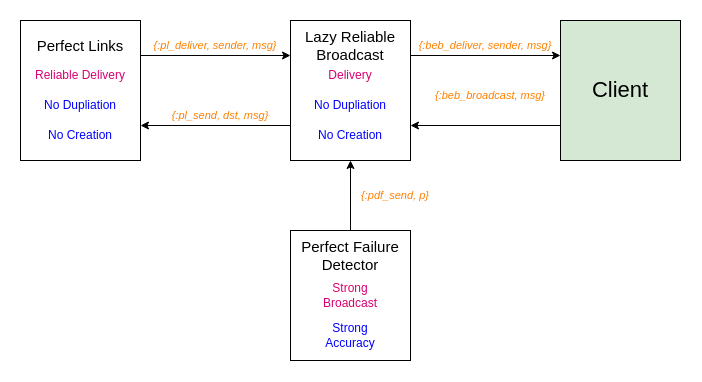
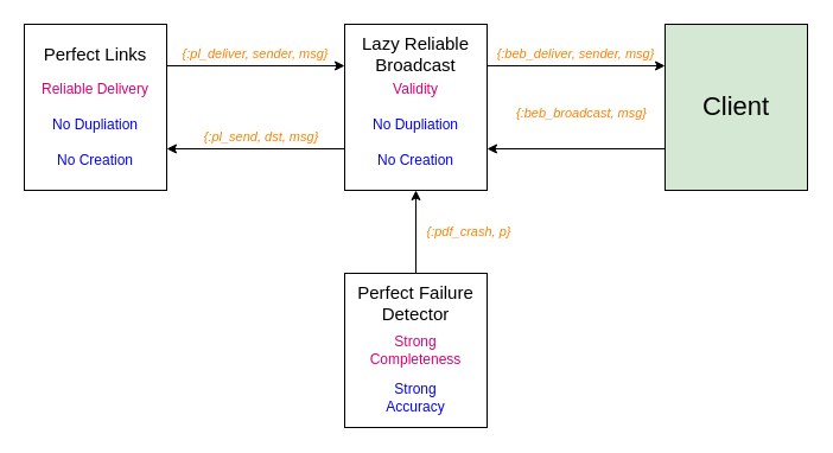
  <mxCell id="0" />
  <mxCell id="1" parent="0" />
  <mxCell id="2" style="edgeStyle=orthogonalEdgeStyle;rounded=0;orthogonalLoop=1;jettySize=auto;html=1;exitX=1;exitY=0.25;exitDx=0;exitDy=0;entryX=0;entryY=0.25;entryDx=0;entryDy=0;fontSize=15;fontColor=#D80073;" edge="1" parent="1" source="3" target="9"><mxGeometry relative="1" as="geometry" /></mxCell>
  <mxCell id="3" value="" style="rounded=0;whiteSpace=wrap;html=1;align=center;" vertex="1" parent="1"><mxGeometry x="20" y="20" width="120" height="140" as="geometry" /></mxCell>
  <mxCell id="4" value="Perfect Links" style="text;html=1;strokeColor=none;fillColor=none;align=center;verticalAlign=middle;whiteSpace=wrap;rounded=0;fontSize=15;" vertex="1" parent="1"><mxGeometry x="20" y="30" width="120" height="30" as="geometry" /></mxCell>
  <mxCell id="5" value="Reliable Delivery" style="text;html=1;strokeColor=none;fillColor=none;align=center;verticalAlign=middle;whiteSpace=wrap;rounded=0;fontColor=#D80073;" vertex="1" parent="1"><mxGeometry x="20" y="60" width="120" height="30" as="geometry" /></mxCell>
  <mxCell id="6" value="No Dupliation" style="text;html=1;strokeColor=none;fillColor=none;align=center;verticalAlign=middle;whiteSpace=wrap;rounded=0;fontColor=#0000FF;" vertex="1" parent="1"><mxGeometry x="20" y="90" width="120" height="30" as="geometry" /></mxCell>
  <mxCell id="7" value="No Creation" style="text;html=1;strokeColor=none;fillColor=none;align=center;verticalAlign=middle;whiteSpace=wrap;rounded=0;fontColor=#0000FF;" vertex="1" parent="1"><mxGeometry x="20" y="120" width="120" height="30" as="geometry" /></mxCell>
  <mxCell id="8" style="edgeStyle=orthogonalEdgeStyle;rounded=0;orthogonalLoop=1;jettySize=auto;html=1;entryX=0;entryY=0.25;entryDx=0;entryDy=0;fontSize=15;fontColor=#D80073;exitX=1;exitY=0.25;exitDx=0;exitDy=0;" edge="1" parent="1" source="9" target="16"><mxGeometry relative="1" as="geometry"><mxPoint x="430" y="80" as="sourcePoint" /></mxGeometry></mxCell>
  <mxCell id="9" value="" style="rounded=0;whiteSpace=wrap;html=1;align=center;" vertex="1" parent="1"><mxGeometry x="290" y="20" width="120" height="140" as="geometry" /></mxCell>
  <mxCell id="10" value="Lazy Reliable Broadcast" style="text;html=1;strokeColor=none;fillColor=none;align=center;verticalAlign=middle;whiteSpace=wrap;rounded=0;fontSize=15;" vertex="1" parent="1"><mxGeometry x="290" y="30" width="120" height="30" as="geometry" /></mxCell>
- <mxCell id="11" value="Delivery" style="text;html=1;strokeColor=none;fillColor=none;align=center;verticalAlign=middle;whiteSpace=wrap;rounded=0;fontColor=#D80073;" vertex="1" parent="1"><mxGeometry x="290" y="60" width="120" height="30" as="geometry" /></mxCell>
+ <mxCell id="11" value="Validity" style="text;html=1;strokeColor=none;fillColor=none;align=center;verticalAlign=middle;whiteSpace=wrap;rounded=0;fontColor=#D80073;" vertex="1" parent="1"><mxGeometry x="290" y="60" width="120" height="30" as="geometry" /></mxCell>
  <mxCell id="12" value="No Dupliation" style="text;html=1;strokeColor=none;fillColor=none;align=center;verticalAlign=middle;whiteSpace=wrap;rounded=0;fontColor=#0000FF;" vertex="1" parent="1"><mxGeometry x="290" y="90" width="120" height="30" as="geometry" /></mxCell>
  <mxCell id="13" value="No Creation" style="text;html=1;strokeColor=none;fillColor=none;align=center;verticalAlign=middle;whiteSpace=wrap;rounded=0;fontColor=#0000FF;" vertex="1" parent="1"><mxGeometry x="290" y="120" width="120" height="30" as="geometry" /></mxCell>
  <mxCell id="14" value="" style="endArrow=classic;html=1;rounded=0;fontSize=15;fontColor=#D80073;entryX=1;entryY=0.75;entryDx=0;entryDy=0;exitX=0;exitY=0.75;exitDx=0;exitDy=0;" edge="1" parent="1" source="9" target="3"><mxGeometry width="50" height="50" relative="1" as="geometry"><mxPoint x="260" y="140" as="sourcePoint" /><mxPoint x="260" y="130" as="targetPoint" /></mxGeometry></mxCell>
  <mxCell id="15" style="edgeStyle=orthogonalEdgeStyle;rounded=0;orthogonalLoop=1;jettySize=auto;html=1;exitX=0;exitY=0.75;exitDx=0;exitDy=0;fontSize=15;fontColor=#D80073;entryX=1;entryY=0.75;entryDx=0;entryDy=0;" edge="1" parent="1" source="16" target="9"><mxGeometry relative="1" as="geometry"><mxPoint x="420" y="150" as="targetPoint" /></mxGeometry></mxCell>
  <mxCell id="16" value="Client" style="rounded=0;whiteSpace=wrap;html=1;align=center;fontSize=22;fillColor=#d5e8d4;" vertex="1" parent="1"><mxGeometry x="560" y="20" width="120" height="140" as="geometry" /></mxCell>
  <mxCell id="17" value="{:pl_deliver, sender, msg}" style="text;html=1;strokeColor=none;fillColor=none;align=center;verticalAlign=middle;whiteSpace=wrap;rounded=0;fontSize=11;fontColor=#FF8000;fontStyle=2" vertex="1" parent="1"><mxGeometry x="140" y="30" width="150" height="30" as="geometry" /></mxCell>
  <mxCell id="18" value="{:pl_send, dst, msg}" style="text;html=1;strokeColor=none;fillColor=none;align=center;verticalAlign=middle;whiteSpace=wrap;rounded=0;fontSize=11;fontColor=#FF8000;fontStyle=2" vertex="1" parent="1"><mxGeometry x="165" y="100" width="110" height="30" as="geometry" /></mxCell>
  <mxCell id="19" value="{:beb_deliver, sender, msg}" style="text;html=1;strokeColor=none;fillColor=none;align=center;verticalAlign=middle;whiteSpace=wrap;rounded=0;fontSize=11;fontColor=#FF8000;fontStyle=2" vertex="1" parent="1"><mxGeometry x="410" y="30" width="150" height="30" as="geometry" /></mxCell>
  <mxCell id="20" value="{:beb_broadcast, msg}" style="text;html=1;strokeColor=none;fillColor=none;align=center;verticalAlign=middle;whiteSpace=wrap;rounded=0;fontSize=11;fontColor=#FF8000;fontStyle=2" vertex="1" parent="1"><mxGeometry x="430" y="80" width="120" height="30" as="geometry" /></mxCell>
  <mxCell id="21" style="edgeStyle=orthogonalEdgeStyle;rounded=0;orthogonalLoop=1;jettySize=auto;html=1;exitX=0.5;exitY=0;exitDx=0;exitDy=0;entryX=0.5;entryY=1;entryDx=0;entryDy=0;" edge="1" parent="1" source="22" target="9"><mxGeometry relative="1" as="geometry" /></mxCell>
  <mxCell id="22" value="" style="rounded=0;whiteSpace=wrap;html=1;align=center;" vertex="1" parent="1"><mxGeometry x="290" y="230" width="120" height="130" as="geometry" /></mxCell>
  <mxCell id="23" value="Perfect Failure Detector" style="text;html=1;strokeColor=none;fillColor=none;align=center;verticalAlign=middle;whiteSpace=wrap;rounded=0;fontSize=15;" vertex="1" parent="1"><mxGeometry x="290" y="240" width="120" height="30" as="geometry" /></mxCell>
- <mxCell id="24" value="Strong &lt;br&gt;Broadcast" style="text;html=1;strokeColor=none;fillColor=none;align=center;verticalAlign=middle;whiteSpace=wrap;rounded=0;fontColor=#D80073;" vertex="1" parent="1"><mxGeometry x="290" y="280" width="120" height="30" as="geometry" /></mxCell>
+ <mxCell id="24" value="Strong &lt;br&gt;Completeness" style="text;html=1;strokeColor=none;fillColor=none;align=center;verticalAlign=middle;whiteSpace=wrap;rounded=0;fontColor=#D80073;" vertex="1" parent="1"><mxGeometry x="290" y="280" width="120" height="30" as="geometry" /></mxCell>
  <mxCell id="25" value="Strong &lt;br&gt;Accuracy" style="text;html=1;strokeColor=none;fillColor=none;align=center;verticalAlign=middle;whiteSpace=wrap;rounded=0;fontColor=#0000FF;" vertex="1" parent="1"><mxGeometry x="290" y="320" width="120" height="30" as="geometry" /></mxCell>
- <mxCell id="26" value="{:pdf_send, p}" style="text;html=1;strokeColor=none;fillColor=none;align=center;verticalAlign=middle;whiteSpace=wrap;rounded=0;fontSize=11;fontColor=#FF8000;fontStyle=2" vertex="1" parent="1"><mxGeometry x="350" y="180" width="90" height="30" as="geometry" /></mxCell>
+ <mxCell id="26" value="{:pdf_crash, p}" style="text;html=1;strokeColor=none;fillColor=none;align=center;verticalAlign=middle;whiteSpace=wrap;rounded=0;fontSize=11;fontColor=#FF8000;fontStyle=2" vertex="1" parent="1"><mxGeometry x="350" y="180" width="90" height="30" as="geometry" /></mxCell>
